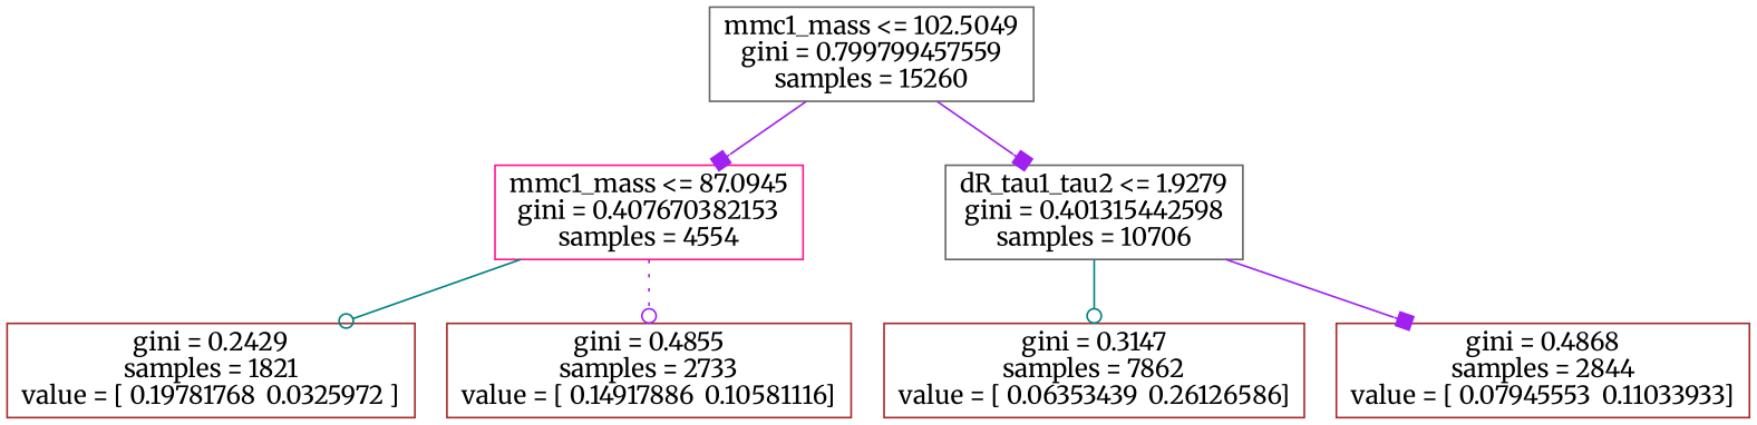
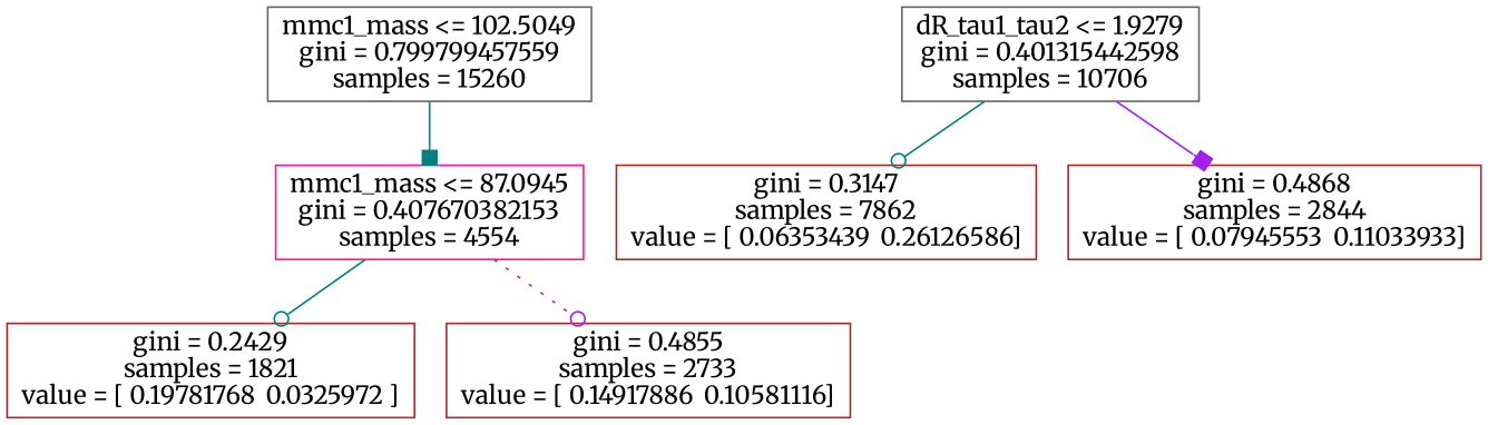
  digraph {
    fontname=Merriweather
    node [color=brown fontname=Merriweather shape=box]
    edge [arrowhead=box color=teal fontname=Merriweather style=solid]
    n1 [color=gray40 label="mmc1_mass <= 102.5049\ngini = 0.799799457559\nsamples = 15260"]
    n2 [color=deeppink label="mmc1_mass <= 87.0945\ngini = 0.407670382153\nsamples = 4554"]
    n3 [color=gray40 label="dR_tau1_tau2 <= 1.9279\ngini = 0.401315442598\nsamples = 10706"]
    n4 [label="gini = 0.2429\nsamples = 1821\nvalue = [ 0.19781768  0.0325972 ]"]
    n5 [label="gini = 0.4855\nsamples = 2733\nvalue = [ 0.14917886  0.10581116]"]
    n6 [label="gini = 0.3147\nsamples = 7862\nvalue = [ 0.06353439  0.26126586]"]
    n7 [label="gini = 0.4868\nsamples = 2844\nvalue = [ 0.07945553  0.11033933]"]
-   n1 -> n2 [color=purple]
-   n1 -> n3 [color=purple]
+   n1 -> n2
    n2 -> n4 [arrowhead=odot]
    n2 -> n5 [arrowhead=odot color=purple style=dotted]
    n3 -> n6 [arrowhead=odot]
    n3 -> n7 [color=purple]
  }
